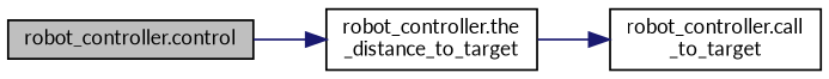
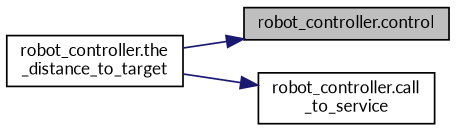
  digraph {
    fontname=Lato
    rankdir=LR
    node [color=black fillcolor=white fontname=Lato fontsize=10 shape=record style=filled]
    edge [color=midnightblue fontname=Lato fontsize=10 labelfontname=Helvetica labelfontsize=10 style=solid]
    n1 [fillcolor=grey75 fontcolor=black height=0.2 label="robot_controller.control" width=0.4]
    n2 [height=0.2 label="robot_controller.the\l_distance_to_target" width=0.4]
-   n3 [height=0.2 label="robot_controller.call\l_to_target" width=0.4]
-   n1 -> n2
+   n3 [height=0.2 label="robot_controller.call\l_to_service" width=0.4]
+   n2 -> n1
    n2 -> n3
  }
